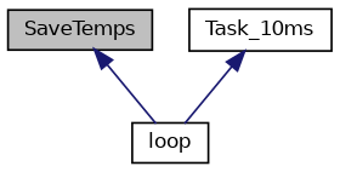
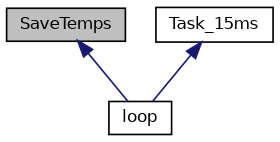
  digraph {
    rankdir=TB
    node [color=black fillcolor=white fontname=Helvetica fontsize=10 shape=record style=filled]
    edge [color=midnightblue dir=back fontname=Helvetica fontsize=10 labelfontname=Helvetica labelfontsize=10 style=solid]
    n1 [fillcolor=grey75 fontcolor=black height=0.2 label=SaveTemps width=0.4]
    n2 [height=0.2 label=loop width=0.4]
-   n3 [height=0.2 label=Task_10ms width=0.4]
+   n3 [height=0.2 label=Task_15ms width=0.4]
    n1 -> n2
    n3 -> n2
  }
